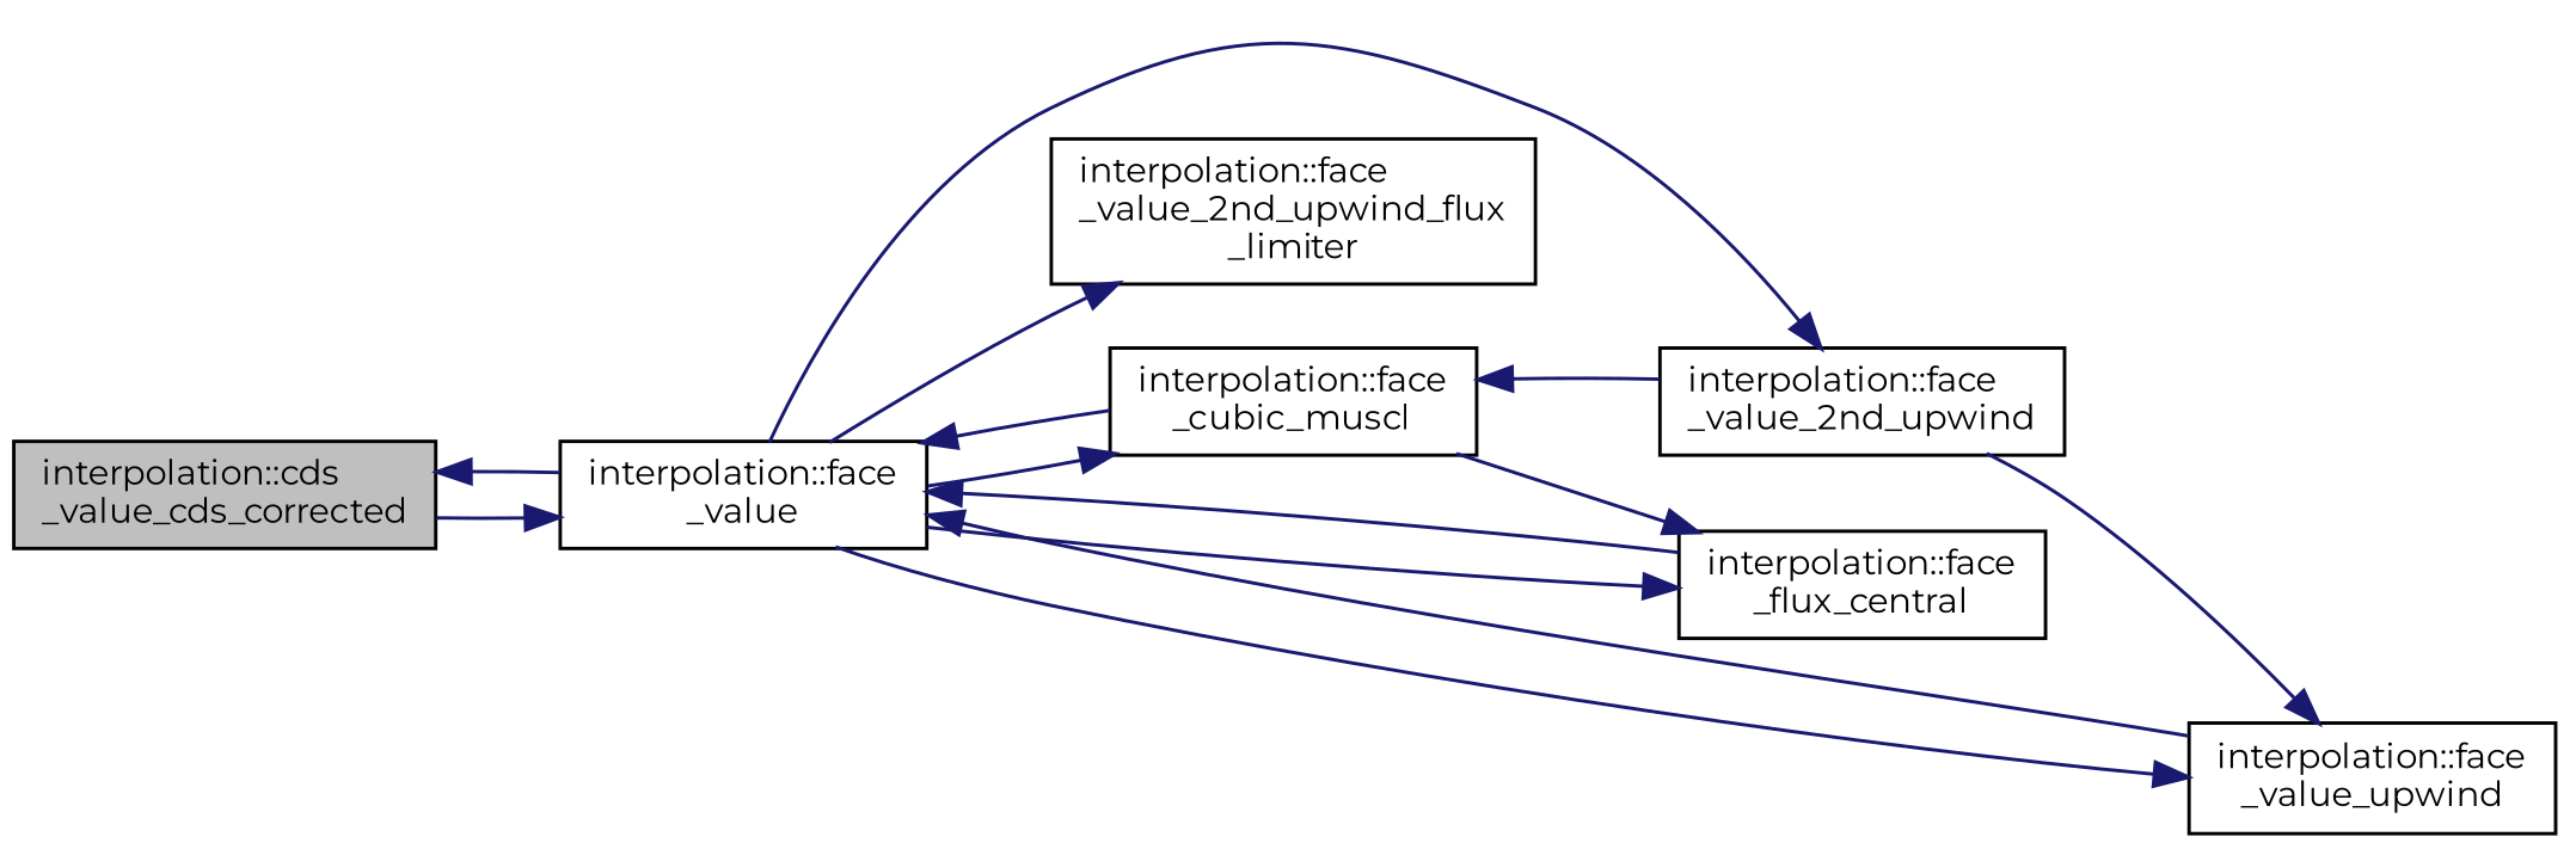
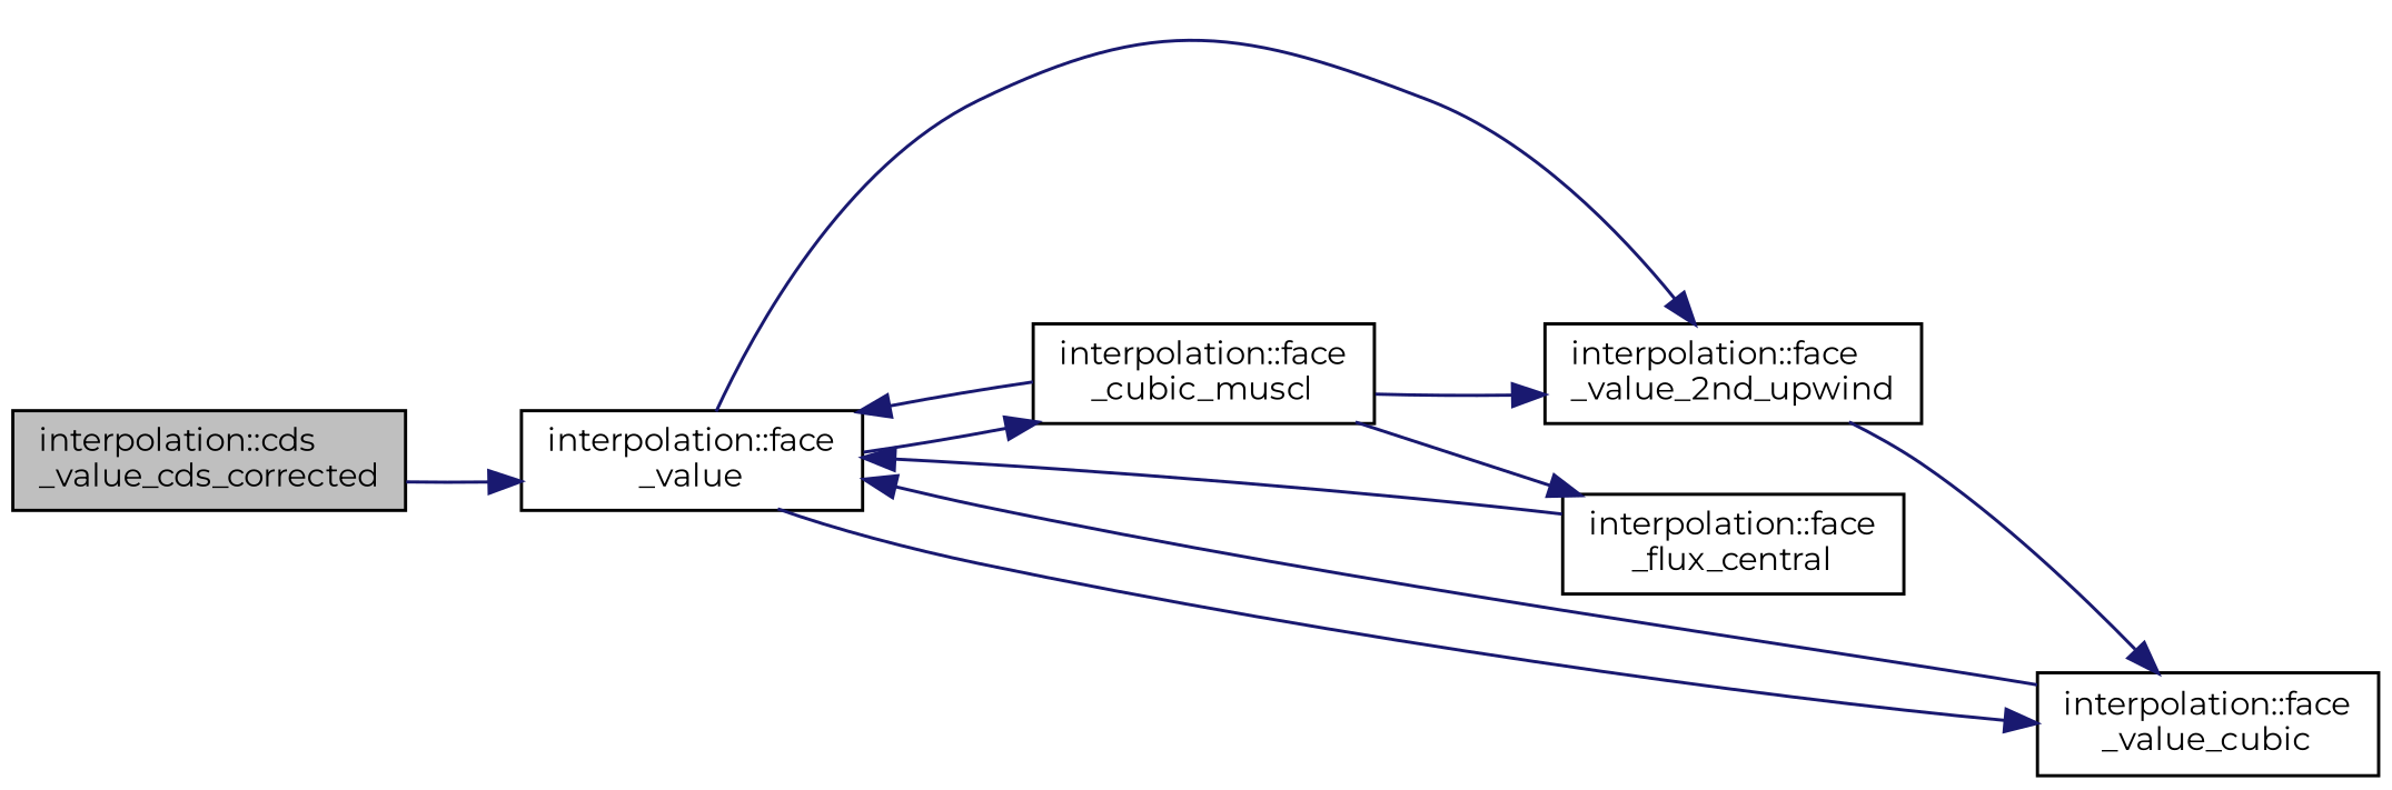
  digraph {
    fontname=Montserrat
    rankdir=LR
    node [color=black fillcolor=white fontname=Montserrat fontsize=10 shape=record style=filled]
    edge [color=midnightblue fontname=Montserrat fontsize=10 labelfontname=Helvetica labelfontsize=10 style=solid]
    n1 [fillcolor=grey75 fontcolor=black height=0.2 label="interpolation::cds\l_value_cds_corrected" width=0.4]
    n2 [height=0.2 label="interpolation::face\l_value" width=0.4]
    n3 [height=0.2 label="interpolation::face\l_value_2nd_upwind" width=0.4]
-   n4 [height=0.2 label="interpolation::face\l_value_2nd_upwind_flux\l_limiter" width=0.4]
    n5 [height=0.2 label="interpolation::face\l_flux_central" width=0.4]
-   n6 [height=0.2 label="interpolation::face\l_value_upwind" width=0.4]
+   n6 [height=0.2 label="interpolation::face\l_value_cubic" width=0.4]
    n7 [height=0.2 label="interpolation::face\l_cubic_muscl" width=0.4]
    n1 -> n2
-   n2 -> n1
    n2 -> n3
-   n2 -> n4
-   n2 -> n5
    n2 -> n6
    n2 -> n7
    n3 -> n6
    n5 -> n2
    n6 -> n2
    n7 -> n2
-   n3 -> n7
+   n7 -> n3
    n7 -> n5
  }
